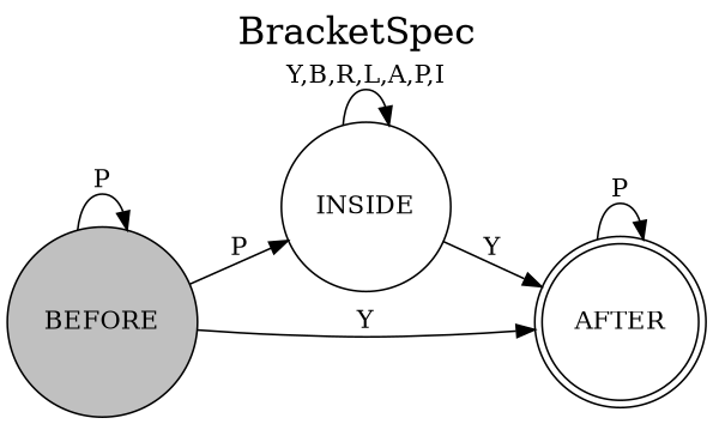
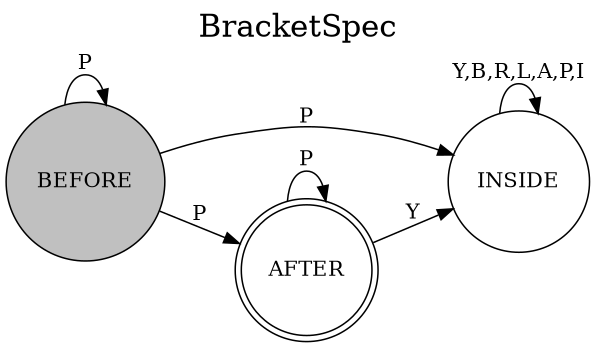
  digraph {
    fontsize=20
    label=BracketSpec
    labelloc=top
    rankdir=LR
    node [shape=circle]
    BEFORE [fillcolor=gray style=filled]
    INSIDE
    AFTER [shape=doublecircle]
    BEFORE -> BEFORE [label=P]
    BEFORE -> INSIDE [label=P]
-   BEFORE -> AFTER [label=Y]
+   BEFORE -> AFTER [label=P]
    INSIDE -> INSIDE [label="Y,B,R,L,A,P,I"]
-   INSIDE -> AFTER [label=Y]
+   AFTER -> INSIDE [label=Y]
    AFTER -> AFTER [label=P]
  }
